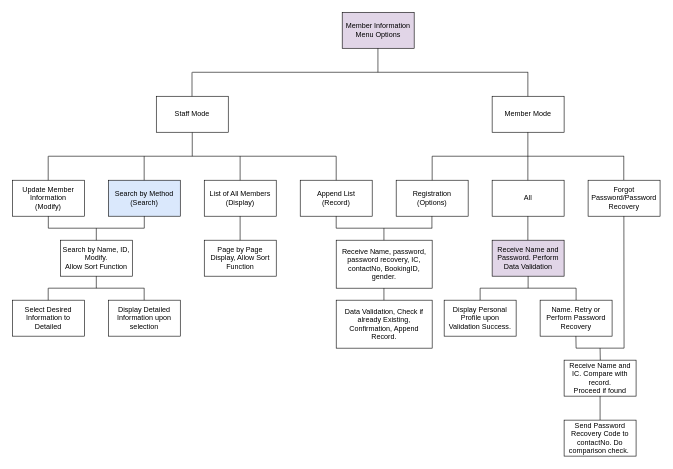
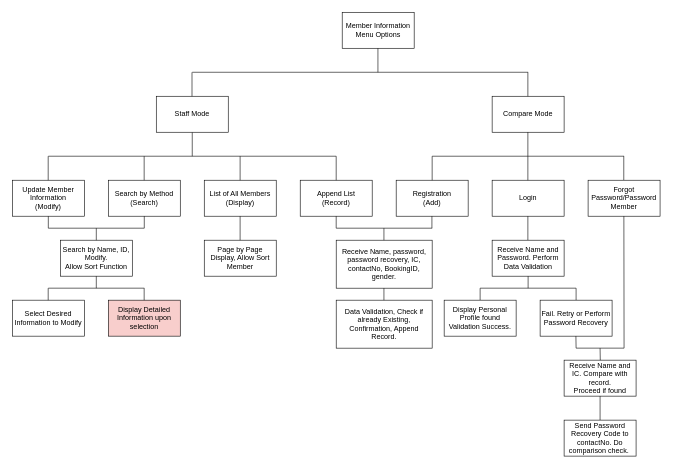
  <mxCell id="0" />
  <mxCell id="1" parent="0" />
- <mxCell id="2" value="Member Information&lt;div&gt;Menu Options&lt;/div&gt;" style="rounded=0;whiteSpace=wrap;html=1;fillColor=#e1d5e7;" parent="1" vertex="1"><mxGeometry x="570" y="20" width="120" height="60" as="geometry" /></mxCell>
+ <mxCell id="2" value="Member Information&lt;div&gt;Menu Options&lt;/div&gt;" style="rounded=0;whiteSpace=wrap;html=1;" parent="1" vertex="1"><mxGeometry x="570" y="20" width="120" height="60" as="geometry" /></mxCell>
  <mxCell id="3" value="Update Member Information&lt;div&gt;(Modify)&lt;/div&gt;" style="rounded=0;whiteSpace=wrap;html=1;" parent="1" vertex="1"><mxGeometry y="300" width="120" height="60" as="geometry" x="20" /></mxCell>
  <mxCell id="4" value="Append List&lt;div&gt;(Record)&lt;/div&gt;" style="rounded=0;whiteSpace=wrap;html=1;" parent="1" vertex="1"><mxGeometry x="500" y="300" width="120" height="60" as="geometry" /></mxCell>
  <mxCell id="5" value="List of All Members&lt;div&gt;(Display)&lt;/div&gt;" style="rounded=0;whiteSpace=wrap;html=1;" parent="1" vertex="1"><mxGeometry x="340" y="300" width="120" height="60" as="geometry" /></mxCell>
- <mxCell id="6" value="Search by Method&lt;div&gt;(Search)&lt;/div&gt;" style="rounded=0;whiteSpace=wrap;html=1;fillColor=#dae8fc;" parent="1" vertex="1"><mxGeometry x="180" y="300" width="120" height="60" as="geometry" /></mxCell>
+ <mxCell id="6" value="Search by Method&lt;div&gt;(Search)&lt;/div&gt;" style="rounded=0;whiteSpace=wrap;html=1;" parent="1" vertex="1"><mxGeometry x="180" y="300" width="120" height="60" as="geometry" /></mxCell>
  <mxCell id="7" value="" style="endArrow=none;html=1;rounded=0;" parent="1" edge="1"><mxGeometry width="50" height="50" relative="1" as="geometry"><mxPoint x="320" y="220" as="sourcePoint" /><mxPoint x="320" y="260" as="targetPoint" /></mxGeometry></mxCell>
- <mxCell id="8" value="Page by Page Display, Allow Sort Function" style="rounded=0;whiteSpace=wrap;html=1;" parent="1" vertex="1"><mxGeometry x="340" y="400" width="120" height="60" as="geometry" /></mxCell>
+ <mxCell id="8" value="Page by Page Display, Allow Sort Member" style="rounded=0;whiteSpace=wrap;html=1;" parent="1" vertex="1"><mxGeometry x="340" y="400" width="120" height="60" as="geometry" /></mxCell>
  <mxCell id="9" value="&lt;div&gt;Receive Name, password, password recovery, IC, contactNo&lt;span style=&quot;background-color: initial;&quot;&gt;, BookingID, gender.&lt;/span&gt;&lt;/div&gt;" style="rounded=0;whiteSpace=wrap;html=1;" parent="1" vertex="1"><mxGeometry x="560" y="400" width="160" height="80" as="geometry" /></mxCell>
  <mxCell id="10" value="Search by Name, ID, Modify.&lt;div&gt;Allow Sort Function&lt;/div&gt;" style="rounded=0;whiteSpace=wrap;html=1;" parent="1" vertex="1"><mxGeometry x="100" y="400" width="120" height="60" as="geometry" /></mxCell>
  <mxCell id="11" value="" style="endArrow=none;html=1;rounded=0;" parent="1" edge="1"><mxGeometry width="50" height="50" relative="1" as="geometry"><mxPoint x="80" y="260" as="sourcePoint" /><mxPoint x="560" y="260" as="targetPoint" /></mxGeometry></mxCell>
- <mxCell id="12" value="Display Detailed Information upon selection" style="rounded=0;whiteSpace=wrap;html=1;" parent="1" vertex="1"><mxGeometry x="180" y="500" width="120" height="60" as="geometry" /></mxCell>
- <mxCell id="13" value="Select Desired Information to Detailed" style="rounded=0;whiteSpace=wrap;html=1;" parent="1" vertex="1"><mxGeometry y="500" width="120" height="60" as="geometry" x="20" /></mxCell>
+ <mxCell id="12" value="Display Detailed Information upon selection" style="rounded=0;whiteSpace=wrap;html=1;fillColor=#f8cecc;" parent="1" vertex="1"><mxGeometry x="180" y="500" width="120" height="60" as="geometry" /></mxCell>
+ <mxCell id="13" value="Select Desired Information to Modify" style="rounded=0;whiteSpace=wrap;html=1;" parent="1" vertex="1"><mxGeometry y="500" width="120" height="60" as="geometry" x="20" /></mxCell>
  <mxCell id="14" value="Data Validation, Check if already Existing, Confirmation, Append Record." style="rounded=0;whiteSpace=wrap;html=1;" parent="1" vertex="1"><mxGeometry x="560" y="500" width="160" height="80" as="geometry" /></mxCell>
  <mxCell id="15" value="" style="endArrow=none;html=1;rounded=0;" parent="1" edge="1"><mxGeometry width="50" height="50" relative="1" as="geometry"><mxPoint x="80" y="380" as="sourcePoint" /><mxPoint x="240" y="380" as="targetPoint" /></mxGeometry></mxCell>
  <mxCell id="16" value="" style="endArrow=none;html=1;rounded=0;entryX=0.5;entryY=1;entryDx=0;entryDy=0;" parent="1" target="3" edge="1"><mxGeometry width="50" height="50" relative="1" as="geometry"><mxPoint x="80" y="380" as="sourcePoint" /><mxPoint x="290" y="330" as="targetPoint" /></mxGeometry></mxCell>
  <mxCell id="17" value="" style="endArrow=none;html=1;rounded=0;entryX=0.5;entryY=1;entryDx=0;entryDy=0;" parent="1" target="6" edge="1"><mxGeometry width="50" height="50" relative="1" as="geometry"><mxPoint x="240" y="380" as="sourcePoint" /><mxPoint x="250" y="370" as="targetPoint" /></mxGeometry></mxCell>
  <mxCell id="18" value="" style="endArrow=none;html=1;rounded=0;" parent="1" edge="1"><mxGeometry width="50" height="50" relative="1" as="geometry"><mxPoint x="80" y="480" as="sourcePoint" /><mxPoint x="240" y="480" as="targetPoint" /></mxGeometry></mxCell>
  <mxCell id="19" value="" style="endArrow=none;html=1;rounded=0;" parent="1" edge="1"><mxGeometry width="50" height="50" relative="1" as="geometry"><mxPoint x="160" y="460" as="sourcePoint" /><mxPoint x="160" y="480" as="targetPoint" /></mxGeometry></mxCell>
  <mxCell id="20" value="Staff Mode" style="rounded=0;whiteSpace=wrap;html=1;" parent="1" vertex="1"><mxGeometry x="260" y="160" width="120" height="60" as="geometry" /></mxCell>
  <mxCell id="21" value="" style="endArrow=none;html=1;rounded=0;" parent="1" edge="1"><mxGeometry width="50" height="50" relative="1" as="geometry"><mxPoint x="320" y="120" as="sourcePoint" /><mxPoint x="880" y="120" as="targetPoint" /></mxGeometry></mxCell>
  <mxCell id="22" value="" style="endArrow=none;html=1;rounded=0;" parent="1" edge="1"><mxGeometry width="50" height="50" relative="1" as="geometry"><mxPoint x="319.58" y="120" as="sourcePoint" /><mxPoint x="319.58" y="160" as="targetPoint" /></mxGeometry></mxCell>
  <mxCell id="23" value="" style="endArrow=none;html=1;rounded=0;" parent="1" edge="1"><mxGeometry width="50" height="50" relative="1" as="geometry"><mxPoint x="629.58" y="80" as="sourcePoint" /><mxPoint x="629.58" y="120" as="targetPoint" /></mxGeometry></mxCell>
- <mxCell id="24" value="Member Mode" style="rounded=0;whiteSpace=wrap;html=1;" parent="1" vertex="1"><mxGeometry x="820" y="160" width="120" height="60" as="geometry" /></mxCell>
+ <mxCell id="24" value="Compare Mode" style="rounded=0;whiteSpace=wrap;html=1;" parent="1" vertex="1"><mxGeometry x="820" y="160" width="120" height="60" as="geometry" /></mxCell>
  <mxCell id="25" value="" style="endArrow=none;html=1;rounded=0;" parent="1" edge="1"><mxGeometry width="50" height="50" relative="1" as="geometry"><mxPoint x="879.58" y="120" as="sourcePoint" /><mxPoint x="879.58" y="160" as="targetPoint" /></mxGeometry></mxCell>
  <mxCell id="26" value="" style="endArrow=none;html=1;rounded=0;" parent="1" edge="1"><mxGeometry width="50" height="50" relative="1" as="geometry"><mxPoint x="879.58" y="220" as="sourcePoint" /><mxPoint x="879.58" y="260" as="targetPoint" /></mxGeometry></mxCell>
  <mxCell id="27" value="" style="endArrow=none;html=1;rounded=0;" parent="1" edge="1"><mxGeometry width="50" height="50" relative="1" as="geometry"><mxPoint x="720" y="260" as="sourcePoint" /><mxPoint x="1040" y="260" as="targetPoint" /></mxGeometry></mxCell>
- <mxCell id="28" value="Registration&lt;div&gt;(Options)&lt;/div&gt;" style="rounded=0;whiteSpace=wrap;html=1;" parent="1" vertex="1"><mxGeometry x="660" y="300" width="120" height="60" as="geometry" /></mxCell>
+ <mxCell id="28" value="Registration&lt;div&gt;(Add)&lt;/div&gt;" style="rounded=0;whiteSpace=wrap;html=1;" parent="1" vertex="1"><mxGeometry x="660" y="300" width="120" height="60" as="geometry" /></mxCell>
  <mxCell id="29" value="" style="endArrow=none;html=1;rounded=0;" parent="1" edge="1"><mxGeometry width="50" height="50" relative="1" as="geometry"><mxPoint x="720" y="260" as="sourcePoint" /><mxPoint x="720" y="300" as="targetPoint" /></mxGeometry></mxCell>
  <mxCell id="30" value="" style="endArrow=none;html=1;rounded=0;" parent="1" edge="1"><mxGeometry width="50" height="50" relative="1" as="geometry"><mxPoint x="1039.5" y="260" as="sourcePoint" /><mxPoint x="1039.5" y="300" as="targetPoint" /></mxGeometry></mxCell>
  <mxCell id="31" value="" style="endArrow=none;html=1;rounded=0;" parent="1" edge="1"><mxGeometry width="50" height="50" relative="1" as="geometry"><mxPoint x="560" y="380" as="sourcePoint" /><mxPoint x="560" y="360" as="targetPoint" /></mxGeometry></mxCell>
  <mxCell id="32" value="" style="endArrow=none;html=1;rounded=0;" parent="1" edge="1"><mxGeometry width="50" height="50" relative="1" as="geometry"><mxPoint x="720" y="380" as="sourcePoint" /><mxPoint x="560" y="380" as="targetPoint" /></mxGeometry></mxCell>
- <mxCell id="33" value="All" style="rounded=0;whiteSpace=wrap;html=1;" parent="1" vertex="1"><mxGeometry x="820" y="300" width="120" height="60" as="geometry" /></mxCell>
+ <mxCell id="33" value="Login" style="rounded=0;whiteSpace=wrap;html=1;" parent="1" vertex="1"><mxGeometry x="820" y="300" width="120" height="60" as="geometry" /></mxCell>
  <mxCell id="34" value="" style="endArrow=none;html=1;rounded=0;" parent="1" edge="1"><mxGeometry width="50" height="50" relative="1" as="geometry"><mxPoint x="879.58" y="260" as="sourcePoint" /><mxPoint x="879.58" y="300" as="targetPoint" /></mxGeometry></mxCell>
  <mxCell id="35" value="" style="endArrow=none;html=1;rounded=0;" parent="1" edge="1"><mxGeometry width="50" height="50" relative="1" as="geometry"><mxPoint x="879.58" y="360" as="sourcePoint" /><mxPoint x="879.58" y="400" as="targetPoint" /></mxGeometry></mxCell>
- <mxCell id="36" value="&lt;div&gt;Receive Name and Password. Perform Data Validation&lt;/div&gt;" style="rounded=0;whiteSpace=wrap;html=1;fillColor=#e1d5e7;" parent="1" vertex="1"><mxGeometry x="820" y="400" width="120" height="60" as="geometry" /></mxCell>
+ <mxCell id="36" value="&lt;div&gt;Receive Name and Password. Perform Data Validation&lt;/div&gt;" style="rounded=0;whiteSpace=wrap;html=1;" parent="1" vertex="1"><mxGeometry x="820" y="400" width="120" height="60" as="geometry" /></mxCell>
  <mxCell id="37" value="" style="endArrow=none;html=1;rounded=0;" parent="1" edge="1"><mxGeometry width="50" height="50" relative="1" as="geometry"><mxPoint x="880" y="480" as="sourcePoint" /><mxPoint x="880" y="460" as="targetPoint" /></mxGeometry></mxCell>
  <mxCell id="38" value="" style="endArrow=none;html=1;rounded=0;" parent="1" edge="1"><mxGeometry width="50" height="50" relative="1" as="geometry"><mxPoint x="960" y="480" as="sourcePoint" /><mxPoint x="800" y="480" as="targetPoint" /></mxGeometry></mxCell>
  <mxCell id="39" value="" style="endArrow=none;html=1;rounded=0;" parent="1" edge="1"><mxGeometry width="50" height="50" relative="1" as="geometry"><mxPoint x="800" y="500" as="sourcePoint" /><mxPoint x="800" y="480" as="targetPoint" /></mxGeometry></mxCell>
  <mxCell id="40" value="" style="endArrow=none;html=1;rounded=0;" parent="1" edge="1"><mxGeometry width="50" height="50" relative="1" as="geometry"><mxPoint x="960" y="500" as="sourcePoint" /><mxPoint x="960" y="480" as="targetPoint" /></mxGeometry></mxCell>
- <mxCell id="41" value="Name. Retry or Perform Password Recovery" style="rounded=0;whiteSpace=wrap;html=1;" parent="1" vertex="1"><mxGeometry x="900" y="500" width="120" height="60" as="geometry" /></mxCell>
- <mxCell id="42" value="Display Personal Profile upon Validation Success." style="rounded=0;whiteSpace=wrap;html=1;" parent="1" vertex="1"><mxGeometry x="740" y="500" width="120" height="60" as="geometry" /></mxCell>
- <mxCell id="43" value="Forgot Password/Password Recovery" style="rounded=0;whiteSpace=wrap;html=1;" parent="1" vertex="1"><mxGeometry x="980" y="300" width="120" height="60" as="geometry" /></mxCell>
+ <mxCell id="41" value="Fail. Retry or Perform Password Recovery" style="rounded=0;whiteSpace=wrap;html=1;" parent="1" vertex="1"><mxGeometry x="900" y="500" width="120" height="60" as="geometry" /></mxCell>
+ <mxCell id="42" value="Display Personal Profile found Validation Success." style="rounded=0;whiteSpace=wrap;html=1;" parent="1" vertex="1"><mxGeometry x="740" y="500" width="120" height="60" as="geometry" /></mxCell>
+ <mxCell id="43" value="Forgot Password/Password Member" style="rounded=0;whiteSpace=wrap;html=1;" parent="1" vertex="1"><mxGeometry x="980" y="300" width="120" height="60" as="geometry" /></mxCell>
  <mxCell id="44" value="" style="endArrow=none;html=1;rounded=0;" parent="1" edge="1"><mxGeometry width="50" height="50" relative="1" as="geometry"><mxPoint x="1039.66" y="360" as="sourcePoint" /><mxPoint x="1040" y="580" as="targetPoint" /></mxGeometry></mxCell>
  <mxCell id="45" value="&lt;div&gt;Receive Name and IC. Compare with record.&lt;/div&gt;&lt;div&gt;Proceed if found&lt;/div&gt;" style="rounded=0;whiteSpace=wrap;html=1;" parent="1" vertex="1"><mxGeometry x="940" y="600" width="120" height="60" as="geometry" /></mxCell>
  <mxCell id="46" value="" style="endArrow=none;html=1;rounded=0;" parent="1" edge="1"><mxGeometry width="50" height="50" relative="1" as="geometry"><mxPoint x="960" y="580" as="sourcePoint" /><mxPoint x="959.66" y="560" as="targetPoint" /></mxGeometry></mxCell>
  <mxCell id="47" value="" style="endArrow=none;html=1;rounded=0;" parent="1" edge="1"><mxGeometry width="50" height="50" relative="1" as="geometry"><mxPoint x="960" y="580" as="sourcePoint" /><mxPoint x="1040" y="580" as="targetPoint" /></mxGeometry></mxCell>
  <mxCell id="48" value="" style="endArrow=none;html=1;rounded=0;" parent="1" edge="1"><mxGeometry width="50" height="50" relative="1" as="geometry"><mxPoint x="1000.34" y="600" as="sourcePoint" /><mxPoint x="1000" y="580" as="targetPoint" /></mxGeometry></mxCell>
  <mxCell id="49" value="" style="endArrow=none;html=1;rounded=0;" parent="1" edge="1"><mxGeometry width="50" height="50" relative="1" as="geometry"><mxPoint x="1000" y="660" as="sourcePoint" /><mxPoint x="1000" y="700" as="targetPoint" /></mxGeometry></mxCell>
  <mxCell id="50" value="&lt;div&gt;Send Password Recovery Code to contactNo. Do comparison check.&amp;nbsp;&lt;/div&gt;" style="rounded=0;whiteSpace=wrap;html=1;" parent="1" vertex="1"><mxGeometry x="940" y="700" width="120" height="60" as="geometry" /></mxCell>
  <mxCell id="51" value="" style="endArrow=none;html=1;rounded=0;exitX=0.5;exitY=0;exitDx=0;exitDy=0;" parent="1" source="4" edge="1"><mxGeometry width="50" height="50" relative="1" as="geometry"><mxPoint x="511" y="309" as="sourcePoint" /><mxPoint x="560" y="260" as="targetPoint" /></mxGeometry></mxCell>
  <mxCell id="52" value="" style="endArrow=none;html=1;rounded=0;exitX=0.5;exitY=0;exitDx=0;exitDy=0;" parent="1" edge="1"><mxGeometry width="50" height="50" relative="1" as="geometry"><mxPoint x="399.8" y="300" as="sourcePoint" /><mxPoint x="399.8" y="260" as="targetPoint" /></mxGeometry></mxCell>
  <mxCell id="53" value="" style="endArrow=none;html=1;rounded=0;exitX=0.5;exitY=0;exitDx=0;exitDy=0;" parent="1" edge="1"><mxGeometry width="50" height="50" relative="1" as="geometry"><mxPoint x="239.8" y="300" as="sourcePoint" /><mxPoint x="239.8" y="260" as="targetPoint" /></mxGeometry></mxCell>
  <mxCell id="54" value="" style="endArrow=none;html=1;rounded=0;exitX=0.5;exitY=0;exitDx=0;exitDy=0;" parent="1" edge="1"><mxGeometry width="50" height="50" relative="1" as="geometry"><mxPoint x="79.8" y="300" as="sourcePoint" /><mxPoint x="79.8" y="260" as="targetPoint" /></mxGeometry></mxCell>
  <mxCell id="55" value="" style="endArrow=none;html=1;rounded=0;exitX=0.5;exitY=0;exitDx=0;exitDy=0;" parent="1" source="10" edge="1"><mxGeometry width="50" height="50" relative="1" as="geometry"><mxPoint x="110" y="430" as="sourcePoint" /><mxPoint x="160" y="380" as="targetPoint" /></mxGeometry></mxCell>
  <mxCell id="56" value="" style="endArrow=none;html=1;rounded=0;exitX=0.5;exitY=0;exitDx=0;exitDy=0;" parent="1" edge="1"><mxGeometry width="50" height="50" relative="1" as="geometry"><mxPoint x="239.8" y="500" as="sourcePoint" /><mxPoint x="239.8" y="480" as="targetPoint" /></mxGeometry></mxCell>
  <mxCell id="57" value="" style="endArrow=none;html=1;rounded=0;exitX=0.5;exitY=0;exitDx=0;exitDy=0;" parent="1" edge="1"><mxGeometry width="50" height="50" relative="1" as="geometry"><mxPoint x="79.8" y="500" as="sourcePoint" /><mxPoint x="79.8" y="480" as="targetPoint" /></mxGeometry></mxCell>
  <mxCell id="58" value="" style="endArrow=none;html=1;rounded=0;exitX=0.5;exitY=0;exitDx=0;exitDy=0;" parent="1" edge="1"><mxGeometry width="50" height="50" relative="1" as="geometry"><mxPoint x="399.8" y="400" as="sourcePoint" /><mxPoint x="399.8" y="360" as="targetPoint" /></mxGeometry></mxCell>
  <mxCell id="59" value="" style="endArrow=none;html=1;rounded=0;" edge="1" parent="1"><mxGeometry width="50" height="50" relative="1" as="geometry"><mxPoint x="639.58" y="500" as="sourcePoint" /><mxPoint x="639.58" y="480" as="targetPoint" /></mxGeometry></mxCell>
  <mxCell id="60" value="" style="endArrow=none;html=1;rounded=0;" edge="1" parent="1"><mxGeometry width="50" height="50" relative="1" as="geometry"><mxPoint x="639.58" y="400" as="sourcePoint" /><mxPoint x="639.58" y="380" as="targetPoint" /></mxGeometry></mxCell>
  <mxCell id="61" value="" style="endArrow=none;html=1;rounded=0;" edge="1" parent="1"><mxGeometry width="50" height="50" relative="1" as="geometry"><mxPoint x="719.58" y="380" as="sourcePoint" /><mxPoint x="719.58" y="360" as="targetPoint" /></mxGeometry></mxCell>
